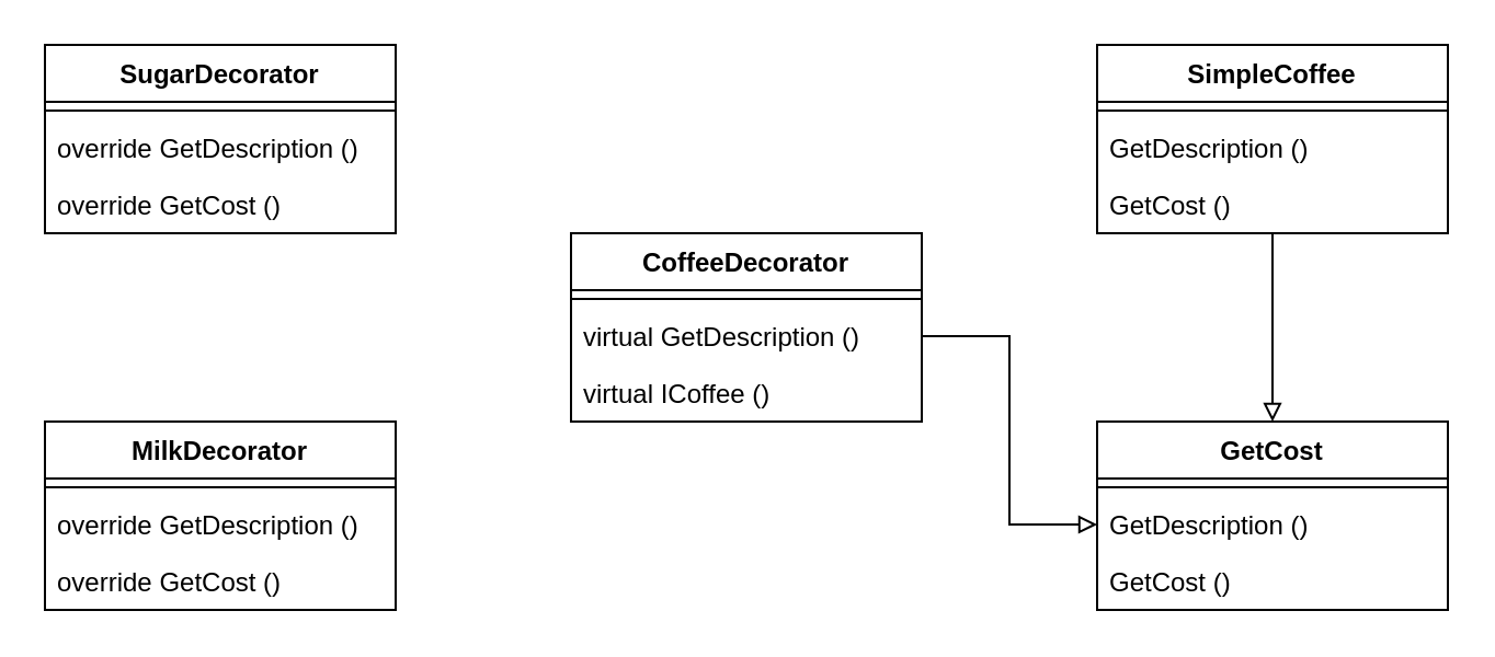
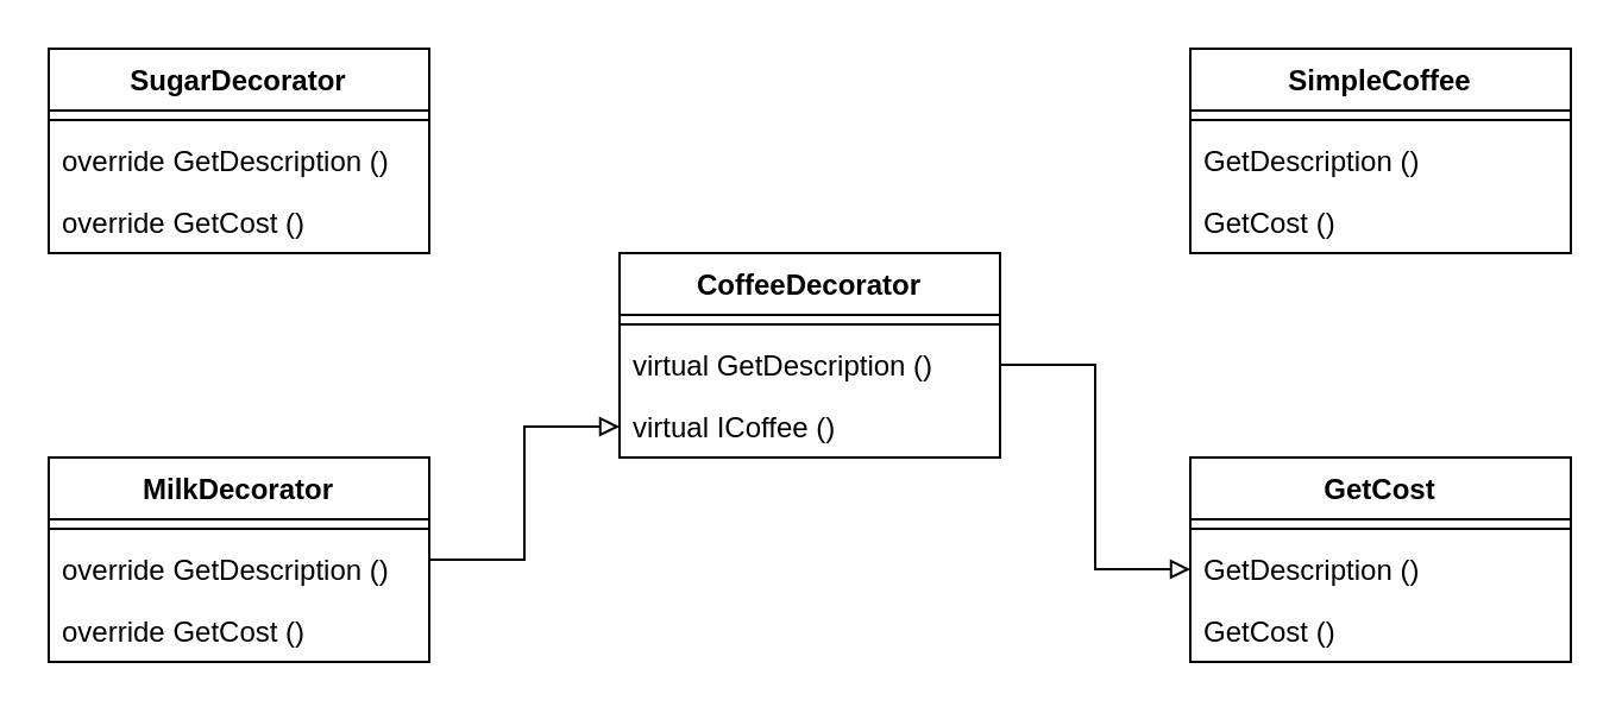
  <mxCell id="0" />
  <mxCell id="1" parent="0" />
  <mxCell id="2" value="CoffeeDecorator" style="swimlane;fontStyle=1;align=center;verticalAlign=top;childLayout=stackLayout;horizontal=1;startSize=26;horizontalStack=0;resizeParent=1;resizeParentMax=0;resizeLast=0;collapsible=1;marginBottom=0;whiteSpace=wrap;html=1;" vertex="1" parent="1"><mxGeometry x="260" y="106" width="160" height="86" as="geometry" /></mxCell>
  <mxCell id="3" value="" style="line;strokeWidth=1;fillColor=none;align=left;verticalAlign=middle;spacingTop=-1;spacingLeft=3;spacingRight=3;rotatable=0;labelPosition=right;points=[];portConstraint=eastwest;strokeColor=inherit;" vertex="1" parent="2"><mxGeometry y="26" width="160" height="8" as="geometry" /></mxCell>
  <mxCell id="4" value="virtual GetDescription ()" style="text;strokeColor=none;fillColor=none;align=left;verticalAlign=top;spacingLeft=4;spacingRight=4;overflow=hidden;rotatable=0;points=[[0,0.5],[1,0.5]];portConstraint=eastwest;whiteSpace=wrap;html=1;" vertex="1" parent="2"><mxGeometry y="34" width="160" height="26" as="geometry" /></mxCell>
  <mxCell id="5" value="virtual&amp;nbsp;ICoffee ()" style="text;strokeColor=none;fillColor=none;align=left;verticalAlign=top;spacingLeft=4;spacingRight=4;overflow=hidden;rotatable=0;points=[[0,0.5],[1,0.5]];portConstraint=eastwest;whiteSpace=wrap;html=1;" vertex="1" parent="2"><mxGeometry y="60" width="160" height="26" as="geometry" /></mxCell>
+ <mxCell id="6" style="edgeStyle=orthogonalEdgeStyle;rounded=0;orthogonalLoop=1;jettySize=auto;html=1;endArrow=block;endFill=0;" edge="1" parent="1" source="7" target="5"><mxGeometry relative="1" as="geometry" /></mxCell>
  <mxCell id="7" value="MilkDecorator" style="swimlane;fontStyle=1;align=center;verticalAlign=top;childLayout=stackLayout;horizontal=1;startSize=26;horizontalStack=0;resizeParent=1;resizeParentMax=0;resizeLast=0;collapsible=1;marginBottom=0;whiteSpace=wrap;html=1;" vertex="1" parent="1"><mxGeometry x="20" y="192" width="160" height="86" as="geometry" /></mxCell>
  <mxCell id="8" value="" style="line;strokeWidth=1;fillColor=none;align=left;verticalAlign=middle;spacingTop=-1;spacingLeft=3;spacingRight=3;rotatable=0;labelPosition=right;points=[];portConstraint=eastwest;strokeColor=inherit;" vertex="1" parent="7"><mxGeometry y="26" width="160" height="8" as="geometry" /></mxCell>
  <mxCell id="9" value="override GetDescription ()" style="text;strokeColor=none;fillColor=none;align=left;verticalAlign=top;spacingLeft=4;spacingRight=4;overflow=hidden;rotatable=0;points=[[0,0.5],[1,0.5]];portConstraint=eastwest;whiteSpace=wrap;html=1;" vertex="1" parent="7"><mxGeometry y="34" width="160" height="26" as="geometry" /></mxCell>
  <mxCell id="10" value="override GetCost ()" style="text;strokeColor=none;fillColor=none;align=left;verticalAlign=top;spacingLeft=4;spacingRight=4;overflow=hidden;rotatable=0;points=[[0,0.5],[1,0.5]];portConstraint=eastwest;whiteSpace=wrap;html=1;" vertex="1" parent="7"><mxGeometry y="60" width="160" height="26" as="geometry" /></mxCell>
  <mxCell id="11" value="SugarDecorator" style="swimlane;fontStyle=1;align=center;verticalAlign=top;childLayout=stackLayout;horizontal=1;startSize=26;horizontalStack=0;resizeParent=1;resizeParentMax=0;resizeLast=0;collapsible=1;marginBottom=0;whiteSpace=wrap;html=1;" vertex="1" parent="1"><mxGeometry x="20" y="20" width="160" height="86" as="geometry" /></mxCell>
  <mxCell id="12" value="" style="line;strokeWidth=1;fillColor=none;align=left;verticalAlign=middle;spacingTop=-1;spacingLeft=3;spacingRight=3;rotatable=0;labelPosition=right;points=[];portConstraint=eastwest;strokeColor=inherit;" vertex="1" parent="11"><mxGeometry y="26" width="160" height="8" as="geometry" /></mxCell>
  <mxCell id="13" value="override GetDescription ()" style="text;strokeColor=none;fillColor=none;align=left;verticalAlign=top;spacingLeft=4;spacingRight=4;overflow=hidden;rotatable=0;points=[[0,0.5],[1,0.5]];portConstraint=eastwest;whiteSpace=wrap;html=1;" vertex="1" parent="11"><mxGeometry y="34" width="160" height="26" as="geometry" /></mxCell>
  <mxCell id="14" value="override GetCost ()" style="text;strokeColor=none;fillColor=none;align=left;verticalAlign=top;spacingLeft=4;spacingRight=4;overflow=hidden;rotatable=0;points=[[0,0.5],[1,0.5]];portConstraint=eastwest;whiteSpace=wrap;html=1;" vertex="1" parent="11"><mxGeometry y="60" width="160" height="26" as="geometry" /></mxCell>
- <mxCell id="15" style="edgeStyle=orthogonalEdgeStyle;rounded=0;orthogonalLoop=1;jettySize=auto;html=1;entryX=0.5;entryY=0;entryDx=0;entryDy=0;endArrow=block;endFill=0;" edge="1" parent="1" source="16" target="20"><mxGeometry relative="1" as="geometry" /></mxCell>
  <mxCell id="16" value="SimpleCoffee" style="swimlane;fontStyle=1;align=center;verticalAlign=top;childLayout=stackLayout;horizontal=1;startSize=26;horizontalStack=0;resizeParent=1;resizeParentMax=0;resizeLast=0;collapsible=1;marginBottom=0;whiteSpace=wrap;html=1;" vertex="1" parent="1"><mxGeometry x="500" y="20" width="160" height="86" as="geometry" /></mxCell>
  <mxCell id="17" value="" style="line;strokeWidth=1;fillColor=none;align=left;verticalAlign=middle;spacingTop=-1;spacingLeft=3;spacingRight=3;rotatable=0;labelPosition=right;points=[];portConstraint=eastwest;strokeColor=inherit;" vertex="1" parent="16"><mxGeometry y="26" width="160" height="8" as="geometry" /></mxCell>
  <mxCell id="18" value="GetDescription ()" style="text;strokeColor=none;fillColor=none;align=left;verticalAlign=top;spacingLeft=4;spacingRight=4;overflow=hidden;rotatable=0;points=[[0,0.5],[1,0.5]];portConstraint=eastwest;whiteSpace=wrap;html=1;" vertex="1" parent="16"><mxGeometry y="34" width="160" height="26" as="geometry" /></mxCell>
  <mxCell id="19" value="GetCost ()" style="text;strokeColor=none;fillColor=none;align=left;verticalAlign=top;spacingLeft=4;spacingRight=4;overflow=hidden;rotatable=0;points=[[0,0.5],[1,0.5]];portConstraint=eastwest;whiteSpace=wrap;html=1;" vertex="1" parent="16"><mxGeometry y="60" width="160" height="26" as="geometry" /></mxCell>
  <mxCell id="20" value="GetCost" style="swimlane;fontStyle=1;align=center;verticalAlign=top;childLayout=stackLayout;horizontal=1;startSize=26;horizontalStack=0;resizeParent=1;resizeParentMax=0;resizeLast=0;collapsible=1;marginBottom=0;whiteSpace=wrap;html=1;" vertex="1" parent="1"><mxGeometry x="500" y="192" width="160" height="86" as="geometry" /></mxCell>
  <mxCell id="21" value="" style="line;strokeWidth=1;fillColor=none;align=left;verticalAlign=middle;spacingTop=-1;spacingLeft=3;spacingRight=3;rotatable=0;labelPosition=right;points=[];portConstraint=eastwest;strokeColor=inherit;" vertex="1" parent="20"><mxGeometry y="26" width="160" height="8" as="geometry" /></mxCell>
  <mxCell id="22" value="GetDescription ()" style="text;strokeColor=none;fillColor=none;align=left;verticalAlign=top;spacingLeft=4;spacingRight=4;overflow=hidden;rotatable=0;points=[[0,0.5],[1,0.5]];portConstraint=eastwest;whiteSpace=wrap;html=1;" vertex="1" parent="20"><mxGeometry y="34" width="160" height="26" as="geometry" /></mxCell>
  <mxCell id="23" value="GetCost ()" style="text;strokeColor=none;fillColor=none;align=left;verticalAlign=top;spacingLeft=4;spacingRight=4;overflow=hidden;rotatable=0;points=[[0,0.5],[1,0.5]];portConstraint=eastwest;whiteSpace=wrap;html=1;" vertex="1" parent="20"><mxGeometry y="60" width="160" height="26" as="geometry" /></mxCell>
  <mxCell id="24" style="edgeStyle=orthogonalEdgeStyle;rounded=0;orthogonalLoop=1;jettySize=auto;html=1;entryX=0;entryY=0.5;entryDx=0;entryDy=0;endArrow=block;endFill=0;" edge="1" parent="1" source="4" target="22"><mxGeometry relative="1" as="geometry" /></mxCell>
